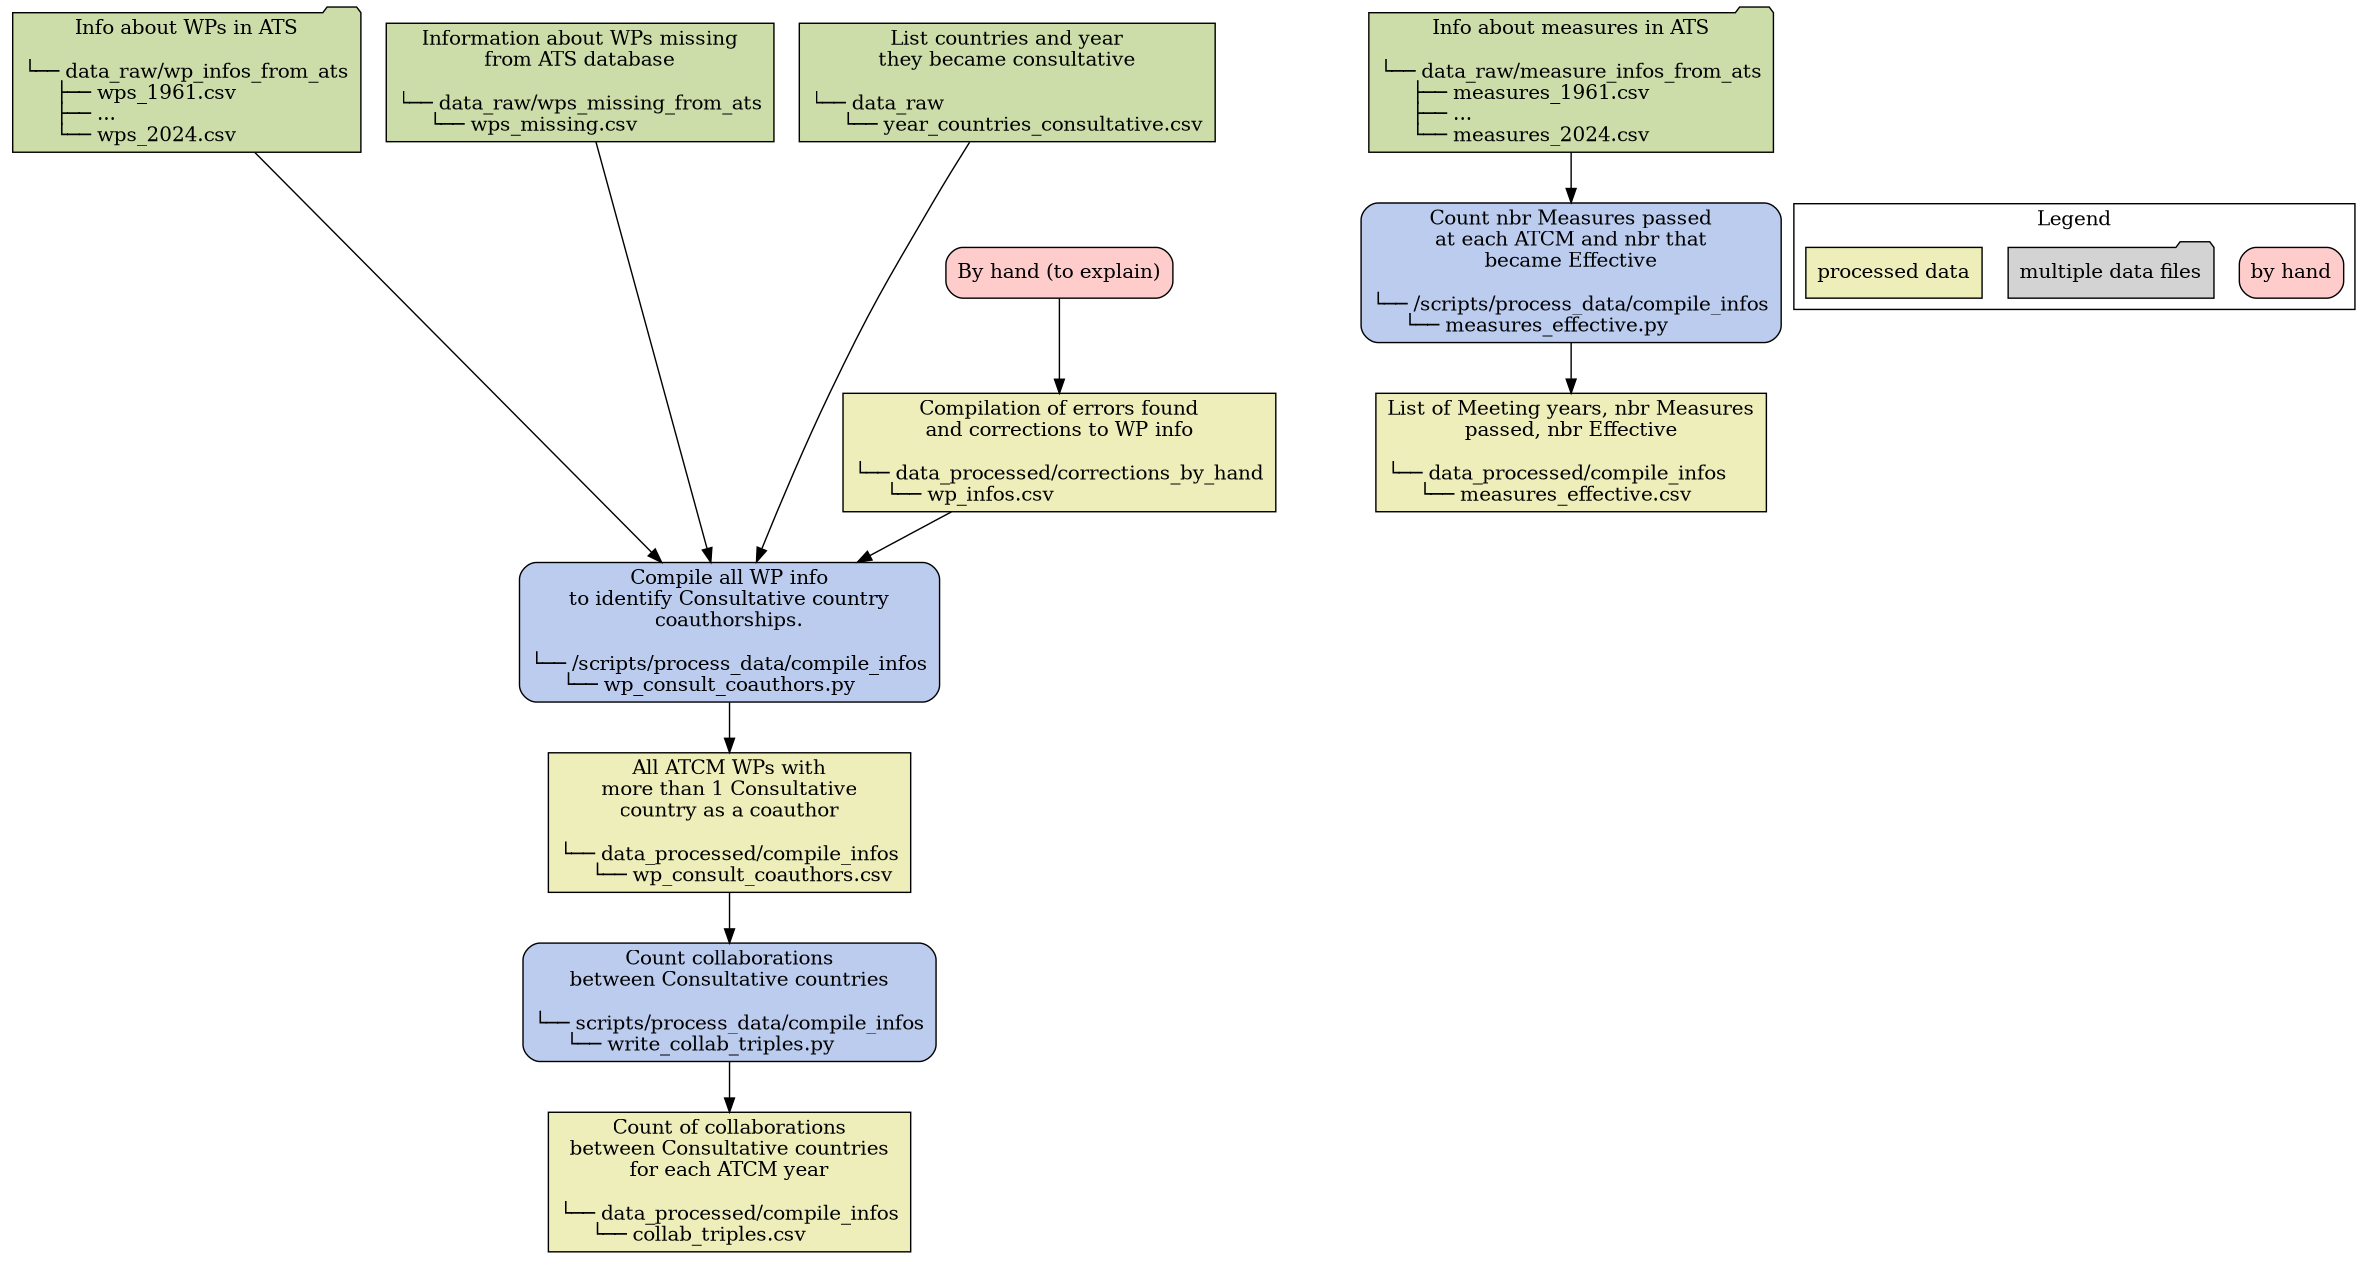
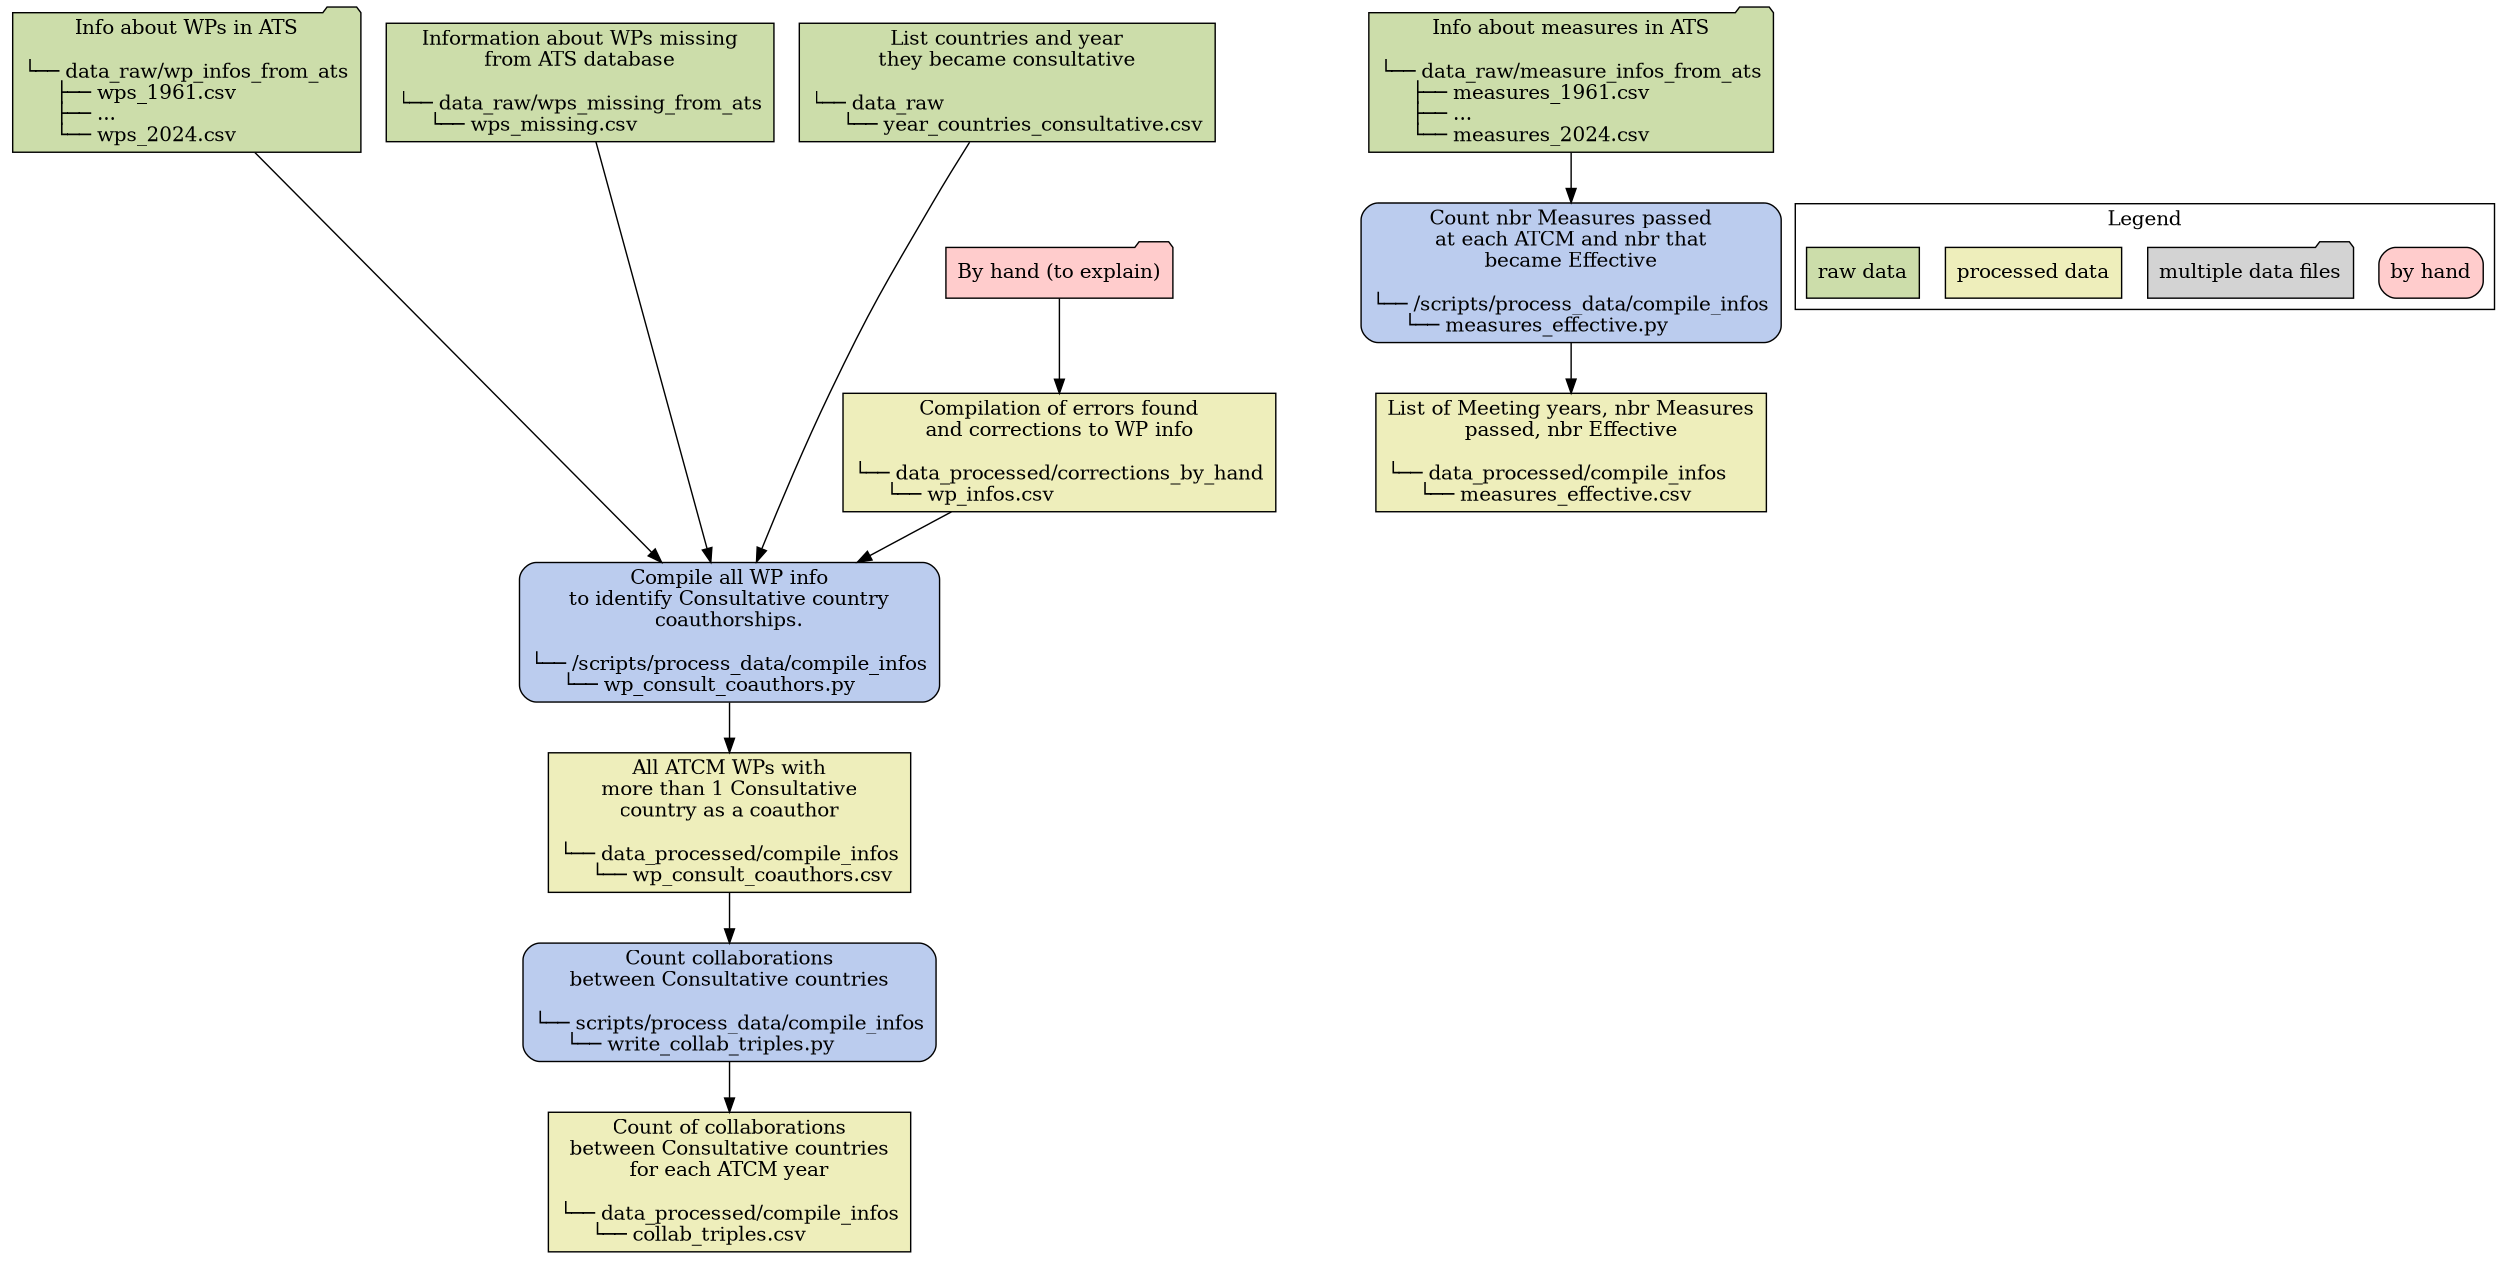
  digraph {
    rankdir=TD
    node [color=black fillcolor="#ccddaa" shape=rectangle style=filled]
    n1 [label="Info about WPs in ATS\n\l└── data_raw/wp_infos_from_ats\l     ├── wps_1961.csv\l     ├── ...\l     └── wps_2024.csv\l" shape=folder]
    n2 [label="Information about WPs missing\nfrom ATS database\n\l└── data_raw/wps_missing_from_ats\l     └── wps_missing.csv\l"]
    n3 [label="Info about measures in ATS\n\l└── data_raw/measure_infos_from_ats\l     ├── measures_1961.csv\l     ├── ...\l     └── measures_2024.csv\l" shape=folder]
    n4 [label="List countries and year\nthey became consultative\n\l└── data_raw\l     └── year_countries_consultative.csv\l"]
    n5 [fillcolor="#bbccee" label="Compile all WP info\nto identify Consultative country\ncoauthorships.\n\l└── /scripts/process_data/compile_infos\l     └── wp_consult_coauthors.py\l" style="rounded, filled"]
    n6 [fillcolor="#bbccee" label="Count nbr Measures passed\nat each ATCM and nbr that\nbecame Effective\n\l└── /scripts/process_data/compile_infos\l     └── measures_effective.py\l" style="rounded, filled"]
    n7 [fillcolor="#bbccee" label="Count collaborations\nbetween Consultative countries\n\l└── scripts/process_data/compile_infos\l     └── write_collab_triples.py\l" style="rounded, filled"]
    n8 [fillcolor="#eeeebb" label="All ATCM WPs with\nmore than 1 Consultative\ncountry as a coauthor\n\l└── data_processed/compile_infos\l     └── wp_consult_coauthors.csv\l"]
    n9 [fillcolor="#eeeebb" label="Compilation of errors found\nand corrections to WP info\n\l└── data_processed/corrections_by_hand\l     └── wp_infos.csv\l"]
    n10 [fillcolor="#eeeebb" label="List of Meeting years, nbr Measures\npassed, nbr Effective\n\l└── data_processed/compile_infos\l     └── measures_effective.csv\l"]
    n11 [fillcolor="#eeeebb" label="Count of collaborations\nbetween Consultative countries\nfor each ATCM year\n\l└── data_processed/compile_infos\l     └── collab_triples.csv\l"]
-   n12 [fillcolor="#ffcccc" label="By hand (to explain)" style="rounded, filled"]
+   n12 [fillcolor="#ffcccc" label="By hand (to explain)" shape=folder style="rounded, filled"]
    n13 [fillcolor="#ffcccc" label="by hand" style="rounded, filled"]
    n14 [fillcolor=lightgray label="multiple data files" shape=folder]
    n15 [fillcolor="#eeeebb" label="processed data"]
+   n16 [label="raw data"]
    subgraph sub_1 {
      rank=source
      n1
      n2
      n3
      n4
    }
    subgraph sub_2 {
      subgraph sub_3 {
        n5
        n6
        n7
      }
      subgraph sub_4 {
      }
    }
    subgraph sub_5 {
      n8
      n9
      n10
      n11
    }
    subgraph sub_6 {
      n12
    }
    subgraph sub_7 {
    }
    subgraph cluster_8 {
      label=Legend
      subgraph sub_9 {
        label=Legend
        rank=same
        n13
        n14
        n15
+       n16
      }
    }
    n1 -> n5
    n2 -> n5
    n3 -> n6
    n4 -> n5
    n5 -> n8
    n6 -> n10
    n7 -> n11
    n8 -> n7
    n9 -> n5
    n12 -> n9
  }
